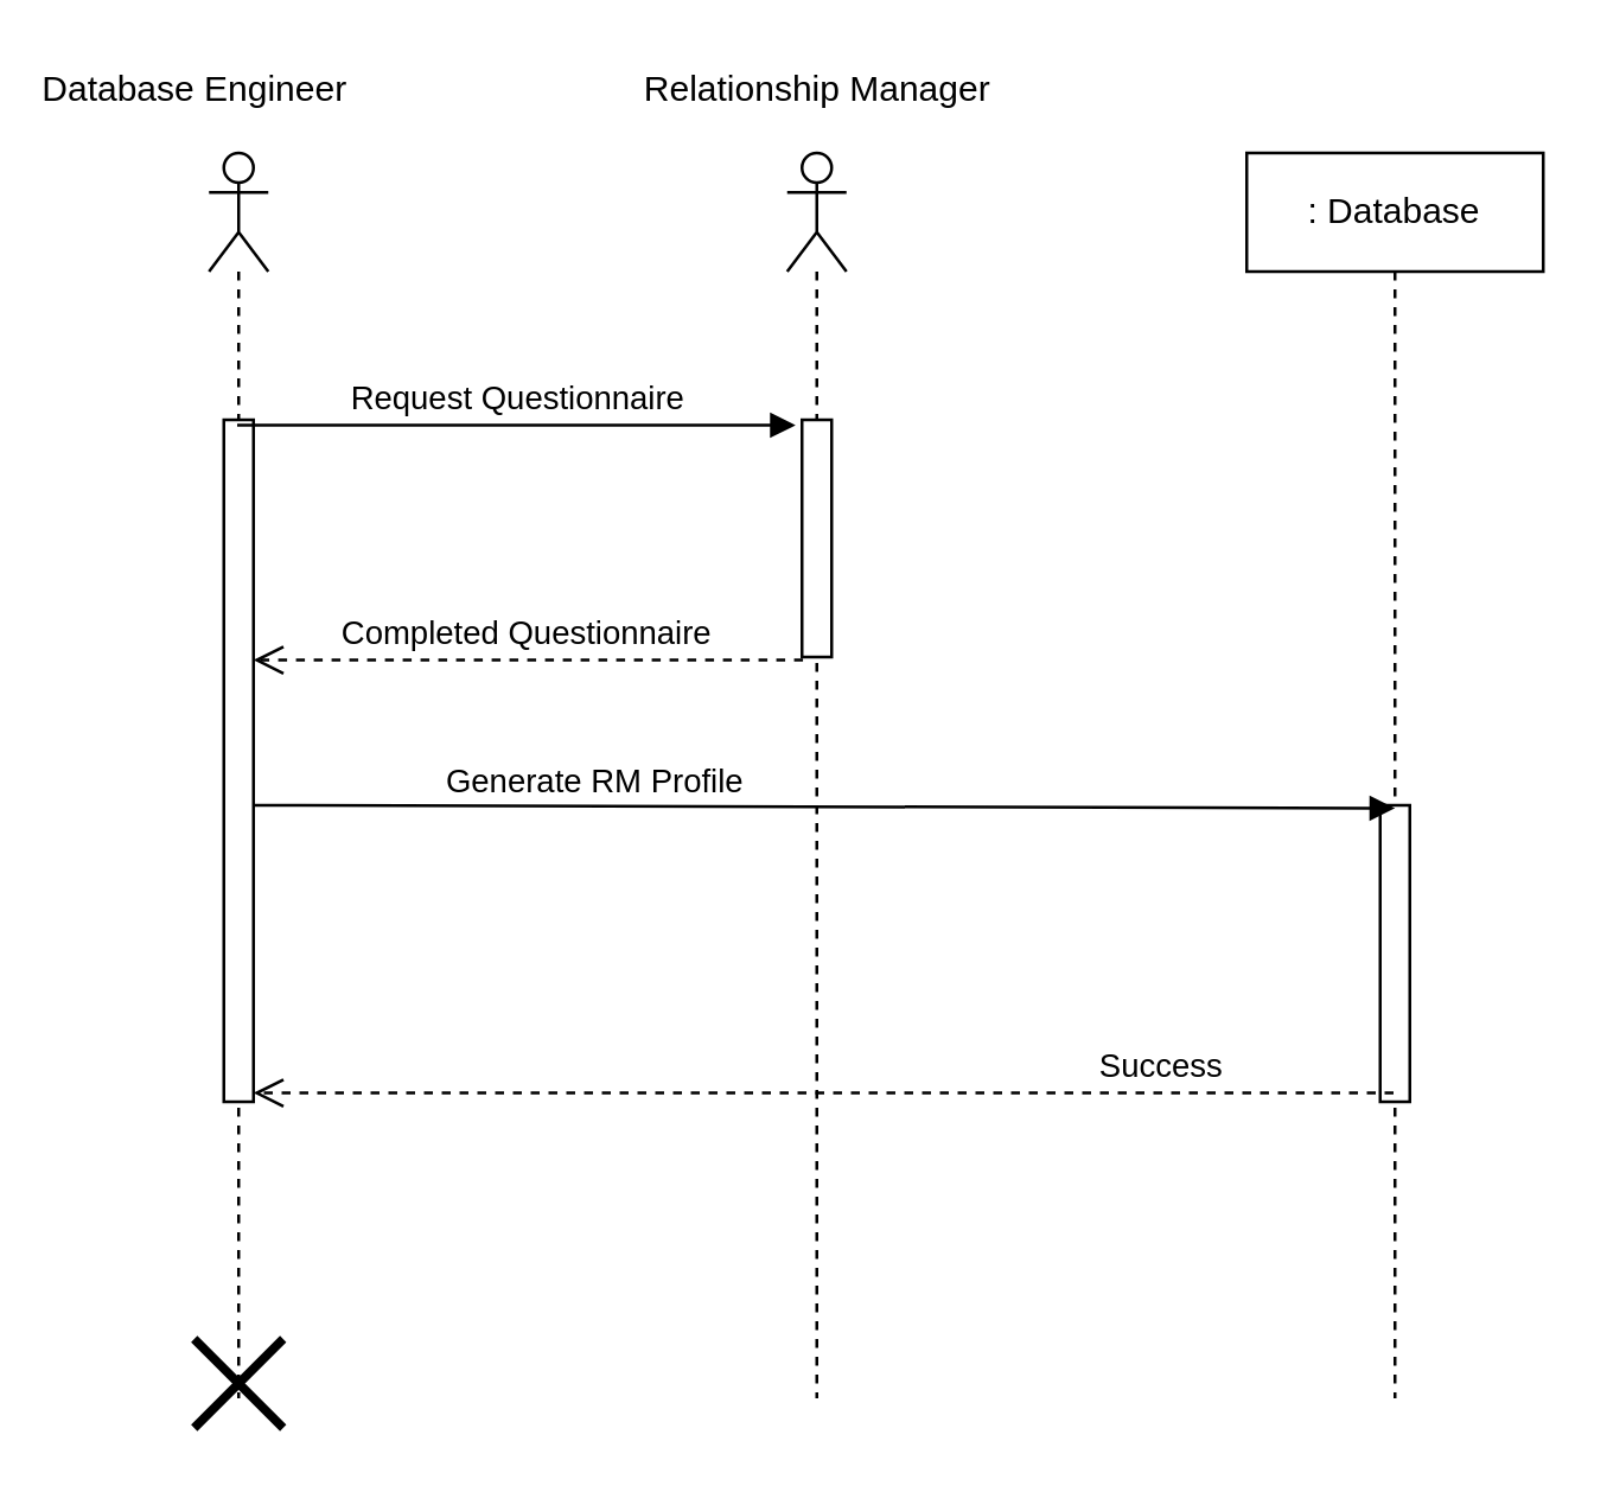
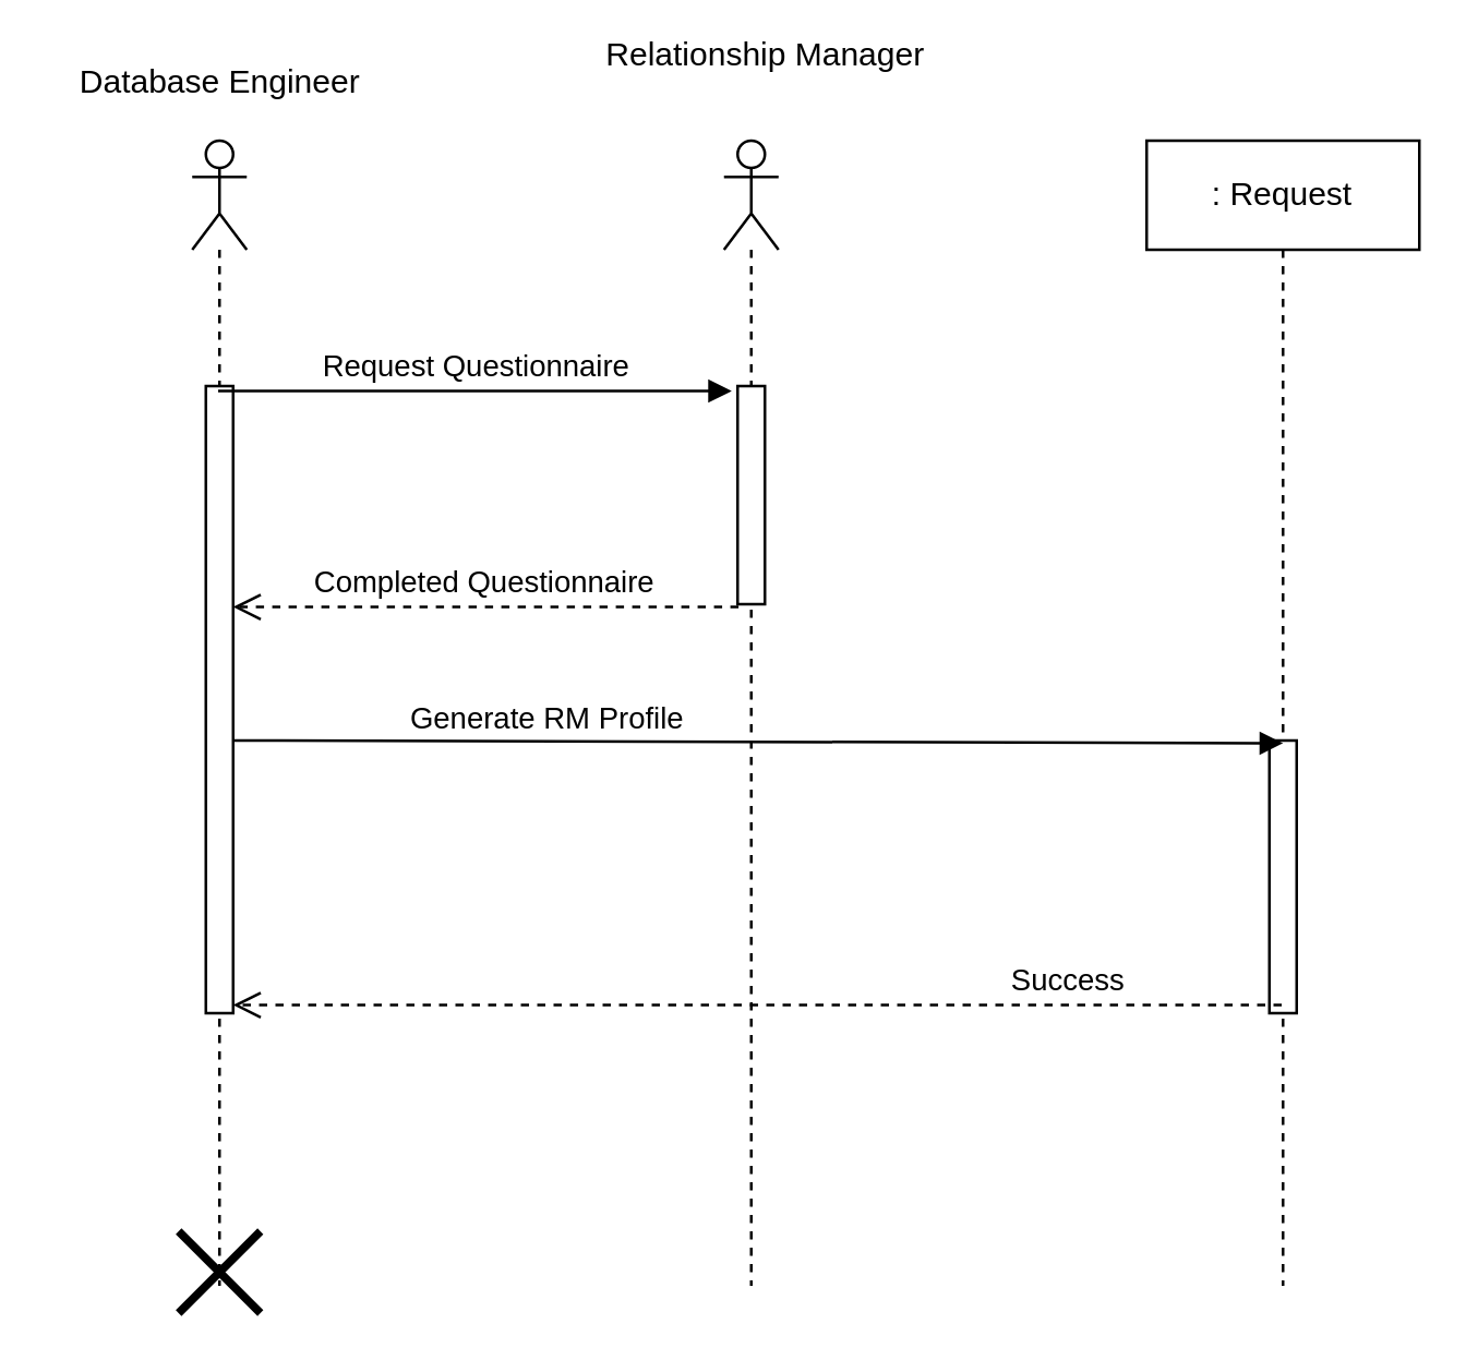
  <mxCell id="0" />
  <mxCell id="1" parent="0" />
  <mxCell id="2" value="" style="shape=umlLifeline;participant=umlActor;perimeter=lifelinePerimeter;whiteSpace=wrap;html=1;container=1;collapsible=0;recursiveResize=0;verticalAlign=top;spacingTop=36;labelBackgroundColor=#ffffff;outlineConnect=0;" vertex="1" parent="1"><mxGeometry x="70" y="51" width="20" height="420" as="geometry" /></mxCell>
  <mxCell id="3" value="" style="html=1;points=[];perimeter=orthogonalPerimeter;" vertex="1" parent="2"><mxGeometry x="5" y="90" width="10" height="230" as="geometry" /></mxCell>
- <mxCell id="4" value="Database Engineer" style="text;html=1;align=center;verticalAlign=middle;resizable=0;points=[];autosize=1;" vertex="1" parent="1"><mxGeometry x="5" y="20" width="120" height="20" as="geometry" /></mxCell>
+ <mxCell id="4" value="Database Engineer" style="text;html=1;align=center;verticalAlign=middle;resizable=0;points=[];autosize=1;" vertex="1" parent="1"><mxGeometry x="20" y="20" width="120" height="20" as="geometry" /></mxCell>
  <mxCell id="5" value="" style="shape=umlLifeline;participant=umlActor;perimeter=lifelinePerimeter;whiteSpace=wrap;html=1;container=1;collapsible=0;recursiveResize=0;verticalAlign=top;spacingTop=36;labelBackgroundColor=#ffffff;outlineConnect=0;" vertex="1" parent="1"><mxGeometry x="265" y="51" width="20" height="420" as="geometry" /></mxCell>
  <mxCell id="6" value="" style="html=1;points=[];perimeter=orthogonalPerimeter;" vertex="1" parent="5"><mxGeometry x="5" y="90" width="10" height="80" as="geometry" /></mxCell>
- <mxCell id="7" value="Relationship Manager" style="text;html=1;align=center;verticalAlign=middle;resizable=0;points=[];autosize=1;" vertex="1" parent="1"><mxGeometry x="210" y="20" width="130" height="20" as="geometry" /></mxCell>
- <mxCell id="8" value=": Database" style="shape=umlLifeline;perimeter=lifelinePerimeter;whiteSpace=wrap;html=1;container=1;collapsible=0;recursiveResize=0;outlineConnect=0;" vertex="1" parent="1"><mxGeometry x="420" y="51" width="100" height="420" as="geometry" /></mxCell>
+ <mxCell id="7" value="Relationship Manager" style="text;html=1;align=center;verticalAlign=middle;resizable=0;points=[];autosize=1;" vertex="1" parent="1"><mxGeometry x="215" y="10" width="130" height="20" as="geometry" /></mxCell>
+ <mxCell id="8" value=": Request" style="shape=umlLifeline;perimeter=lifelinePerimeter;whiteSpace=wrap;html=1;container=1;collapsible=0;recursiveResize=0;outlineConnect=0;" vertex="1" parent="1"><mxGeometry x="420" y="51" width="100" height="420" as="geometry" /></mxCell>
  <mxCell id="9" value="" style="html=1;points=[];perimeter=orthogonalPerimeter;" vertex="1" parent="8"><mxGeometry x="45" y="220" width="10" height="100" as="geometry" /></mxCell>
  <mxCell id="10" value="Completed Questionnaire" style="html=1;verticalAlign=bottom;endArrow=open;dashed=1;endSize=8;exitX=0.033;exitY=1.013;exitDx=0;exitDy=0;exitPerimeter=0;" edge="1" parent="1" source="6" target="3"><mxGeometry relative="1" as="geometry"><mxPoint x="230" y="181" as="sourcePoint" /><mxPoint x="150" y="181" as="targetPoint" /></mxGeometry></mxCell>
  <mxCell id="11" value="Generate RM Profile" style="html=1;verticalAlign=bottom;endArrow=block;entryX=0.5;entryY=0.01;entryDx=0;entryDy=0;entryPerimeter=0;exitX=1;exitY=0.565;exitDx=0;exitDy=0;exitPerimeter=0;" edge="1" parent="1" source="3" target="9"><mxGeometry x="0.326" y="-140" width="80" relative="1" as="geometry"><mxPoint x="150" y="321" as="sourcePoint" /><mxPoint x="230" y="321" as="targetPoint" /><Array as="points" /><mxPoint x="-140" y="-140" as="offset" /></mxGeometry></mxCell>
  <mxCell id="12" value="Success" style="html=1;verticalAlign=bottom;endArrow=open;dashed=1;endSize=8;entryX=1;entryY=0.987;entryDx=0;entryDy=0;entryPerimeter=0;" edge="1" parent="1" source="8" target="3"><mxGeometry x="-0.587" relative="1" as="geometry"><mxPoint x="400" y="331" as="sourcePoint" /><mxPoint x="320" y="331" as="targetPoint" /><mxPoint as="offset" /></mxGeometry></mxCell>
  <mxCell id="13" value="Request Questionnaire" style="html=1;verticalAlign=bottom;endArrow=block;entryX=-0.217;entryY=0.023;entryDx=0;entryDy=0;entryPerimeter=0;" edge="1" parent="1" source="2" target="6"><mxGeometry width="80" relative="1" as="geometry"><mxPoint x="80" y="101" as="sourcePoint" /><mxPoint x="160" y="101" as="targetPoint" /></mxGeometry></mxCell>
  <mxCell id="14" value="" style="shape=umlDestroy;whiteSpace=wrap;html=1;strokeWidth=3;" vertex="1" parent="1"><mxGeometry x="65" y="451" width="30" height="30" as="geometry" /></mxCell>
